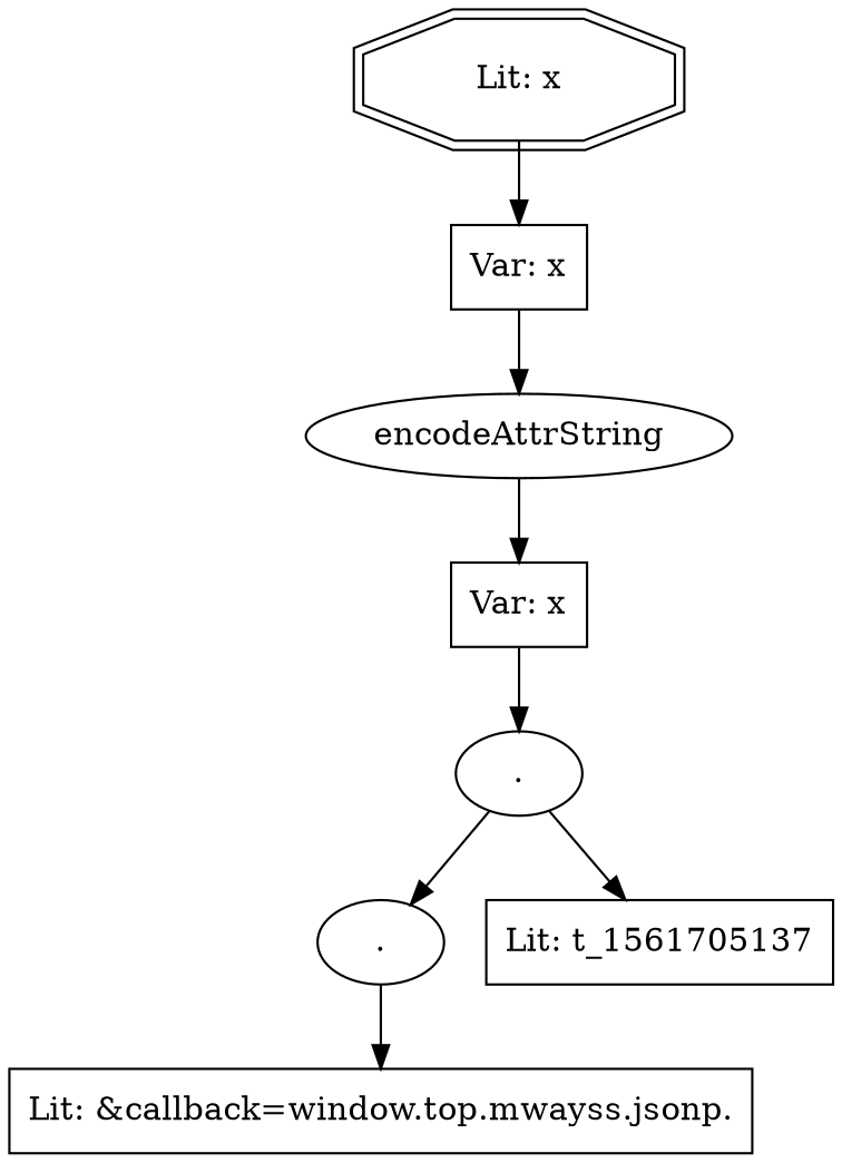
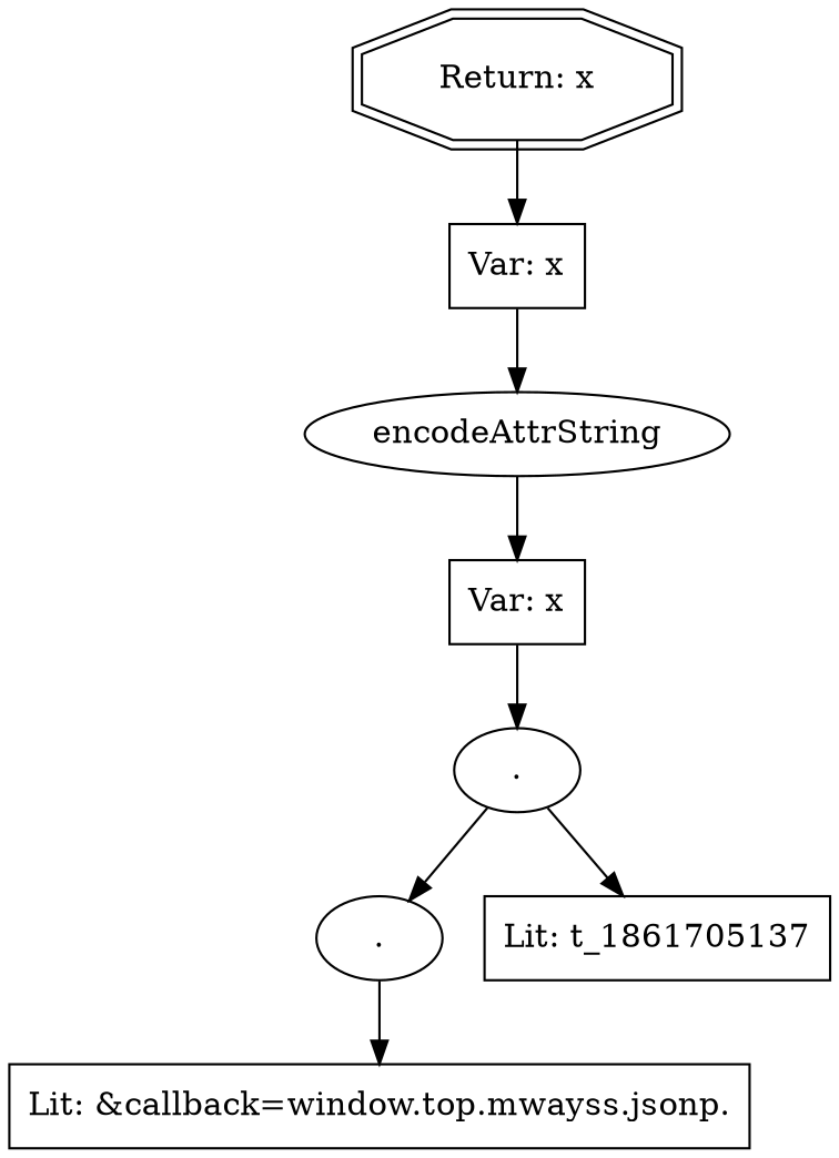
  digraph {
    node [shape=box]
    n1 [label="." shape=ellipse]
    n2 [label="Lit: &callback=window.top.mwayss.jsonp."]
    n3 [label="." shape=ellipse]
-   n4 [label="Lit: t_1561705137"]
+   n4 [label="Lit: t_1861705137"]
    n5 [label=encodeAttrString shape=ellipse]
    n6 [label="Var: x"]
    n7 [label="Var: x"]
-   n8 [label="Lit: x" shape=doubleoctagon]
+   n8 [label="Return: x" shape=doubleoctagon]
    n1 -> n2
    n3 -> n1
    n3 -> n4
    n5 -> n6
    n6 -> n3
    n7 -> n5
    n8 -> n7
  }
